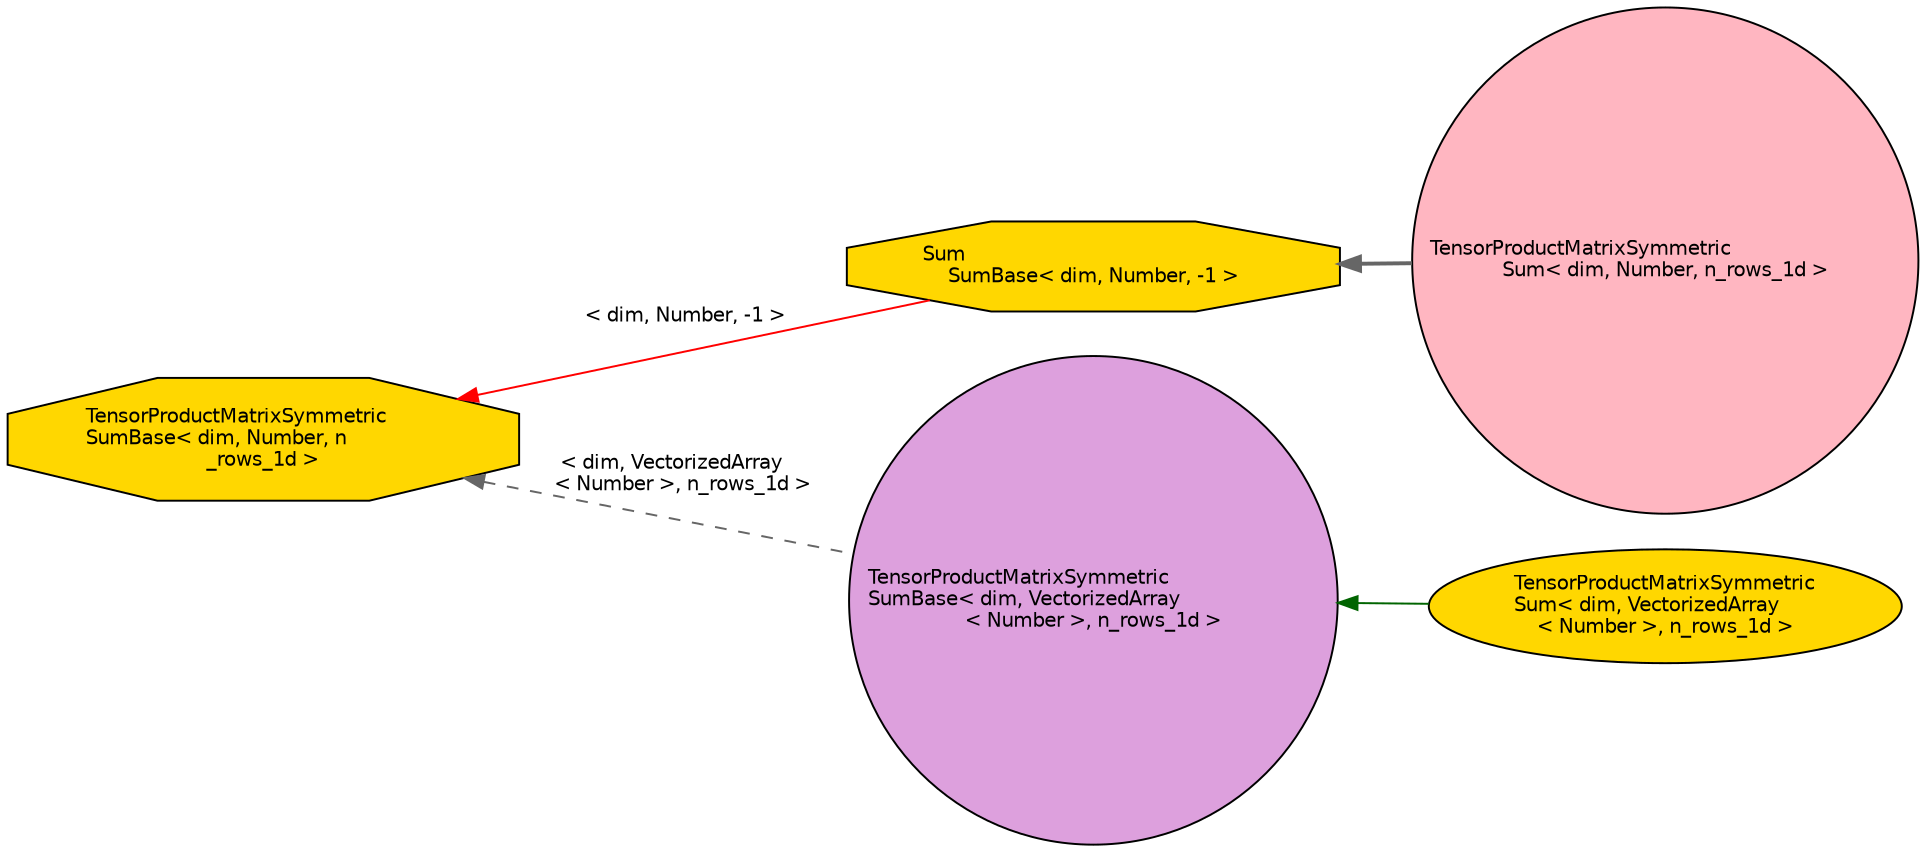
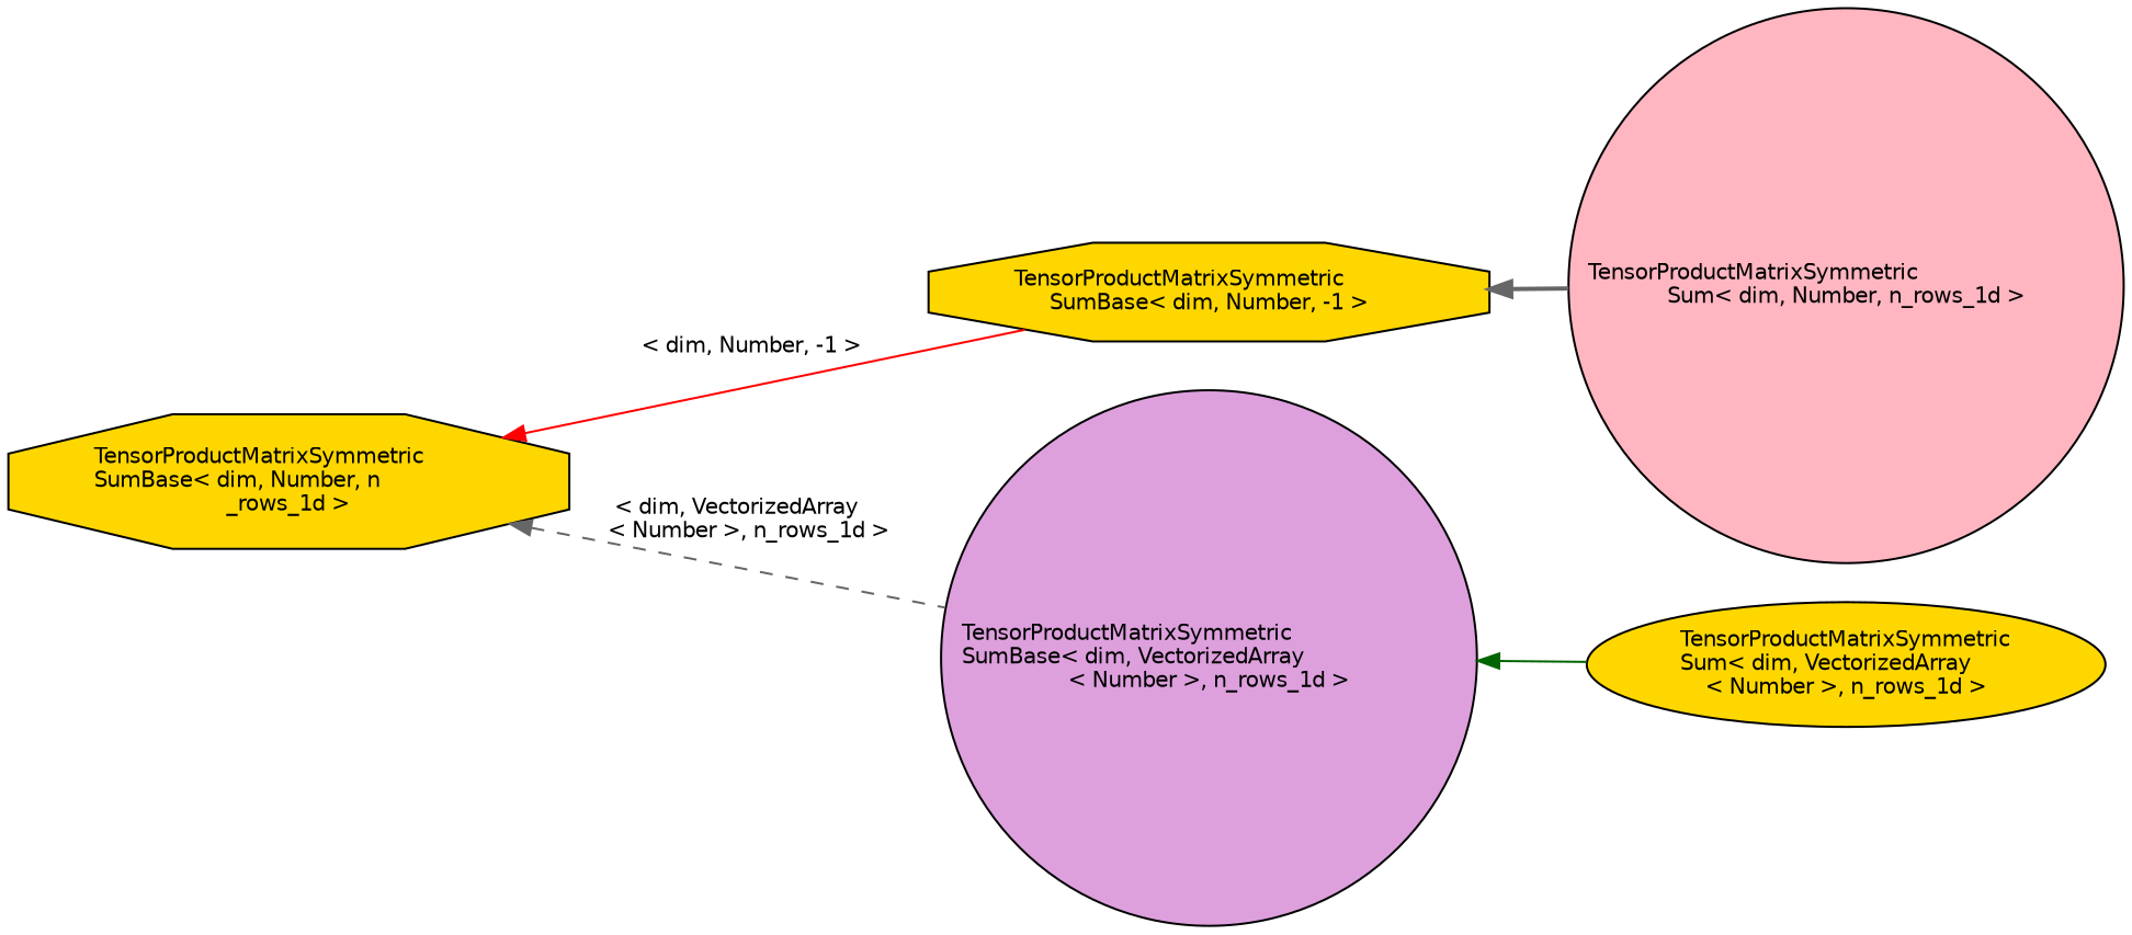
  digraph {
    rankdir=LR
    node [color=black fillcolor=gold fontname=Helvetica fontsize=10 shape=octagon style=filled]
    edge [color=gray40 dir=back fontname=Helvetica fontsize=10 labelfontname=Helvetica labelfontsize=10 style=solid]
    n1 [fontcolor=black height=0.2 label="TensorProductMatrixSymmetric\lSumBase\< dim, Number, n\l_rows_1d \>" width=0.4]
-   n2 [height=0.2 label="Sum\lSumBase\< dim, Number, -1 \>" width=0.4]
+   n2 [height=0.2 label="TensorProductMatrixSymmetric\lSumBase\< dim, Number, -1 \>" width=0.4]
    n3 [fillcolor=plum height=0.2 label="TensorProductMatrixSymmetric\lSumBase\< dim, VectorizedArray\l\< Number \>, n_rows_1d \>" shape=circle width=0.4]
    n4 [fillcolor=lightpink height=0.2 label="TensorProductMatrixSymmetric\lSum\< dim, Number, n_rows_1d \>" shape=circle width=0.4]
    n5 [height=0.2 label="TensorProductMatrixSymmetric\lSum\< dim, VectorizedArray\l\< Number \>, n_rows_1d \>" shape=ellipse width=0.4]
    n1 -> n2 [color=red label=" \< dim, Number, -1 \>"]
    n1 -> n3 [label=" \< dim, VectorizedArray\l\< Number \>, n_rows_1d \>" style=dashed]
    n2 -> n4 [style=bold]
    n3 -> n5 [color=darkgreen]
  }
